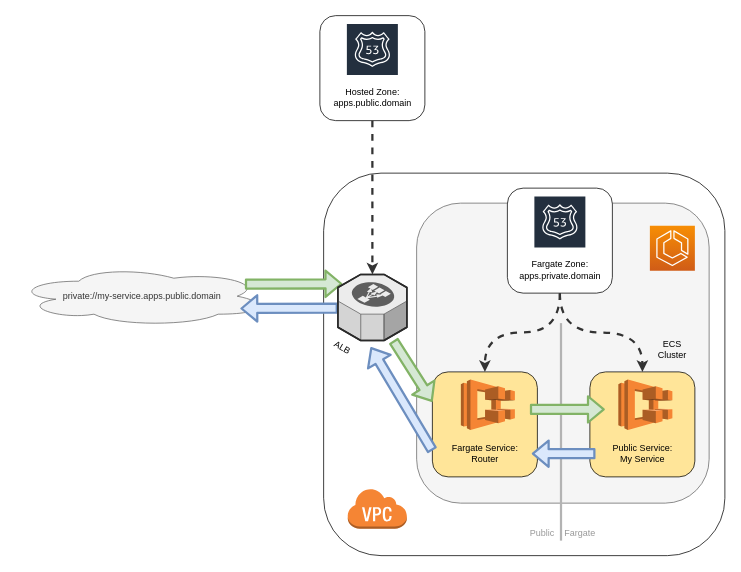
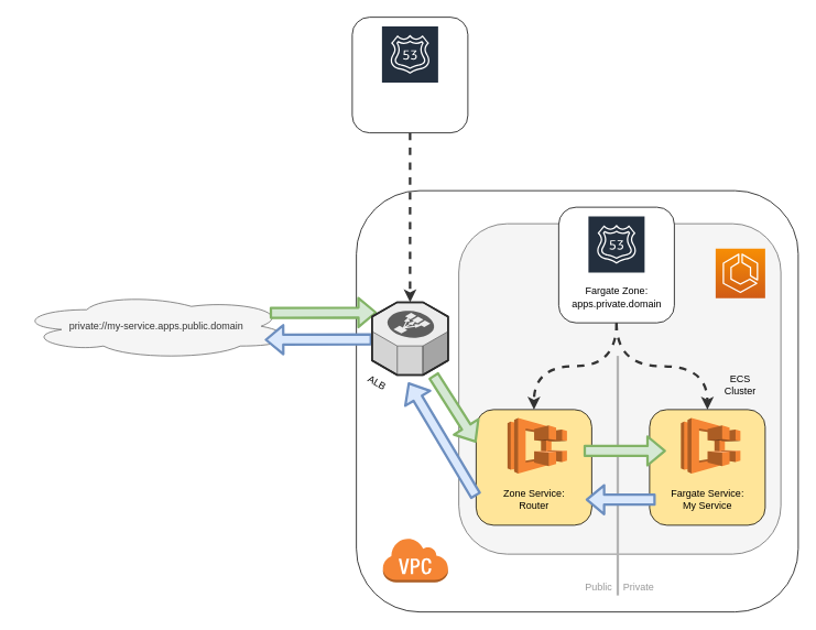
  <mxCell id="0" />
  <mxCell id="1" parent="0" />
  <mxCell id="2" value="" style="rounded=1;whiteSpace=wrap;html=1;" parent="1" vertex="1"><mxGeometry x="431" y="230" width="535" height="510" as="geometry" /></mxCell>
  <mxCell id="3" value="" style="group" parent="1" vertex="1" connectable="0"><mxGeometry x="426" y="20" width="140" height="140" as="geometry" /></mxCell>
  <mxCell id="4" value="" style="rounded=1;whiteSpace=wrap;html=1;fontColor=#B3B3B3;" parent="3" vertex="1"><mxGeometry width="140" height="140" as="geometry" /></mxCell>
  <mxCell id="5" value="" style="outlineConnect=0;fontColor=#232F3E;gradientColor=none;strokeColor=#ffffff;fillColor=#232F3E;dashed=0;verticalLabelPosition=middle;verticalAlign=bottom;align=center;html=1;whiteSpace=wrap;fontSize=10;fontStyle=1;spacing=3;shape=mxgraph.aws4.productIcon;prIcon=mxgraph.aws4.route_53;" parent="3" vertex="1"><mxGeometry x="35" y="10" width="70" height="80" as="geometry" /></mxCell>
- <mxCell id="6" value="Hosted Zone:&lt;br&gt;apps.public.domain" style="text;html=1;strokeColor=none;fillColor=none;align=center;verticalAlign=middle;whiteSpace=wrap;rounded=0;" parent="3" vertex="1"><mxGeometry x="7.5" y="90" width="125" height="38.17" as="geometry" /></mxCell>
  <mxCell id="7" style="edgeStyle=orthogonalEdgeStyle;curved=1;rounded=0;orthogonalLoop=1;jettySize=auto;html=1;dashed=1;strokeColor=#333333;strokeWidth=3;fontColor=#000000;exitX=0.5;exitY=1;exitDx=0;exitDy=0;" parent="1" source="4" target="14" edge="1"><mxGeometry relative="1" as="geometry"><mxPoint x="496" y="220" as="sourcePoint" /></mxGeometry></mxCell>
  <mxCell id="8" value="private://my-service.apps.public.domain" style="ellipse;shape=cloud;whiteSpace=wrap;html=1;fillColor=#f5f5f5;fontColor=#333333;strokeColor=#666666;" parent="1" vertex="1"><mxGeometry x="20" y="354.09" width="338" height="80" as="geometry" /></mxCell>
  <mxCell id="9" value="" style="outlineConnect=0;dashed=0;verticalLabelPosition=bottom;verticalAlign=top;align=center;html=1;shape=mxgraph.aws3.virtual_private_cloud;fillColor=#F58534;gradientColor=none;fontColor=#B3B3B3;" parent="1" vertex="1"><mxGeometry x="462.5" y="650" width="79.5" height="54" as="geometry" /></mxCell>
  <mxCell id="10" value="" style="shape=flexArrow;endArrow=classic;html=1;strokeColor=#82b366;strokeWidth=3;fontColor=#000000;fillColor=#d5e8d4;" parent="1" edge="1"><mxGeometry width="50" height="50" relative="1" as="geometry"><mxPoint x="326" y="378" as="sourcePoint" /><mxPoint x="456" y="377.5" as="targetPoint" /></mxGeometry></mxCell>
  <mxCell id="11" value="" style="shape=flexArrow;endArrow=none;html=1;strokeColor=#6c8ebf;strokeWidth=3;fontColor=#000000;fillColor=#dae8fc;startArrow=block;endFill=0;" parent="1" edge="1"><mxGeometry width="50" height="50" relative="1" as="geometry"><mxPoint x="320" y="410.5" as="sourcePoint" /><mxPoint x="450" y="410" as="targetPoint" /></mxGeometry></mxCell>
- <mxCell id="12" value="Public&amp;nbsp; &amp;nbsp; Fargate" style="text;html=1;strokeColor=none;fillColor=none;align=center;verticalAlign=middle;whiteSpace=wrap;rounded=0;fontColor=#999999;" parent="1" vertex="1"><mxGeometry x="690" y="700" width="120" height="20" as="geometry" /></mxCell>
+ <mxCell id="12" value="Public&amp;nbsp; &amp;nbsp; Private" style="text;html=1;strokeColor=none;fillColor=none;align=center;verticalAlign=middle;whiteSpace=wrap;rounded=0;fontColor=#999999;" parent="1" vertex="1"><mxGeometry x="690" y="700" width="120" height="20" as="geometry" /></mxCell>
  <mxCell id="13" value="" style="rounded=1;whiteSpace=wrap;html=1;fillColor=#f5f5f5;strokeColor=#666666;fontColor=#333333;" parent="1" vertex="1"><mxGeometry x="555" y="270" width="390" height="400" as="geometry" /></mxCell>
  <mxCell id="14" value="" style="verticalLabelPosition=bottom;html=1;verticalAlign=top;strokeWidth=1;align=center;outlineConnect=0;dashed=0;outlineConnect=0;shape=mxgraph.aws3d.elasticLoadBalancing;fillColor=#ECECEC;strokeColor=#5E5E5E;aspect=fixed;" parent="1" vertex="1"><mxGeometry x="450" y="365" width="92" height="88.17" as="geometry" /></mxCell>
  <mxCell id="15" value="" style="group" parent="1" vertex="1" connectable="0"><mxGeometry x="676" y="250" width="140" height="140" as="geometry" /></mxCell>
  <mxCell id="16" value="" style="rounded=1;whiteSpace=wrap;html=1;fontColor=#B3B3B3;" parent="15" vertex="1"><mxGeometry width="140" height="140" as="geometry" /></mxCell>
  <mxCell id="17" value="" style="outlineConnect=0;fontColor=#232F3E;gradientColor=none;strokeColor=#ffffff;fillColor=#232F3E;dashed=0;verticalLabelPosition=middle;verticalAlign=bottom;align=center;html=1;whiteSpace=wrap;fontSize=10;fontStyle=1;spacing=3;shape=mxgraph.aws4.productIcon;prIcon=mxgraph.aws4.route_53;" parent="15" vertex="1"><mxGeometry x="35" y="10" width="70" height="80" as="geometry" /></mxCell>
  <mxCell id="18" value="Fargate Zone:&lt;br&gt;apps.private.domain" style="text;html=1;strokeColor=none;fillColor=none;align=center;verticalAlign=middle;whiteSpace=wrap;rounded=0;" parent="15" vertex="1"><mxGeometry x="7.5" y="90" width="125" height="38.17" as="geometry" /></mxCell>
  <mxCell id="19" value="" style="group" parent="1" vertex="1" connectable="0"><mxGeometry x="576" y="495" width="140" height="140" as="geometry" /></mxCell>
  <mxCell id="20" value="" style="rounded=1;whiteSpace=wrap;html=1;fontColor=#B3B3B3;fillColor=#FFE599;" parent="19" vertex="1"><mxGeometry width="140" height="140" as="geometry" /></mxCell>
- <mxCell id="21" value="Fargate Service:&lt;br&gt;Router" style="text;html=1;strokeColor=none;fillColor=none;align=center;verticalAlign=middle;whiteSpace=wrap;rounded=0;" parent="19" vertex="1"><mxGeometry x="7.5" y="90" width="125" height="38.17" as="geometry" /></mxCell>
+ <mxCell id="21" value="Zone Service:&lt;br&gt;Router" style="text;html=1;strokeColor=none;fillColor=none;align=center;verticalAlign=middle;whiteSpace=wrap;rounded=0;" parent="19" vertex="1"><mxGeometry x="7.5" y="90" width="125" height="38.17" as="geometry" /></mxCell>
  <mxCell id="22" value="" style="outlineConnect=0;dashed=0;verticalLabelPosition=bottom;verticalAlign=top;align=center;html=1;shape=mxgraph.aws3.ecs;fillColor=#F58534;gradientColor=none;" parent="19" vertex="1"><mxGeometry x="38" y="10" width="72" height="67.5" as="geometry" /></mxCell>
  <mxCell id="23" value="" style="group" parent="1" vertex="1" connectable="0"><mxGeometry x="786" y="495" width="140" height="140" as="geometry" /></mxCell>
  <mxCell id="24" value="" style="rounded=1;whiteSpace=wrap;html=1;fontColor=#B3B3B3;fillColor=#FFE599;" parent="23" vertex="1"><mxGeometry width="140" height="140" as="geometry" /></mxCell>
- <mxCell id="25" value="Public Service:&lt;br&gt;My Service" style="text;html=1;strokeColor=none;fillColor=none;align=center;verticalAlign=middle;whiteSpace=wrap;rounded=0;" parent="23" vertex="1"><mxGeometry x="7.5" y="90" width="125" height="38.17" as="geometry" /></mxCell>
+ <mxCell id="25" value="Fargate Service:&lt;br&gt;My Service" style="text;html=1;strokeColor=none;fillColor=none;align=center;verticalAlign=middle;whiteSpace=wrap;rounded=0;" parent="23" vertex="1"><mxGeometry x="7.5" y="90" width="125" height="38.17" as="geometry" /></mxCell>
  <mxCell id="26" value="" style="outlineConnect=0;dashed=0;verticalLabelPosition=bottom;verticalAlign=top;align=center;html=1;shape=mxgraph.aws3.ecs;fillColor=#F58534;gradientColor=none;" parent="23" vertex="1"><mxGeometry x="38" y="10" width="72" height="67.5" as="geometry" /></mxCell>
  <mxCell id="27" style="edgeStyle=orthogonalEdgeStyle;curved=1;rounded=0;orthogonalLoop=1;jettySize=auto;html=1;strokeWidth=3;fontColor=#000000;strokeColor=#333333;dashed=1;" parent="1" source="16" target="20" edge="1"><mxGeometry relative="1" as="geometry" /></mxCell>
  <mxCell id="28" style="edgeStyle=orthogonalEdgeStyle;curved=1;rounded=0;orthogonalLoop=1;jettySize=auto;html=1;dashed=1;strokeColor=#333333;strokeWidth=3;fontColor=#000000;" parent="1" source="16" target="24" edge="1"><mxGeometry relative="1" as="geometry" /></mxCell>
  <mxCell id="29" value="" style="shape=flexArrow;endArrow=classic;html=1;strokeColor=#82b366;strokeWidth=3;fontColor=#000000;fillColor=#d5e8d4;" parent="1" source="14" edge="1"><mxGeometry width="50" height="50" relative="1" as="geometry"><mxPoint x="446" y="535.5" as="sourcePoint" /><mxPoint x="576" y="535" as="targetPoint" /></mxGeometry></mxCell>
  <mxCell id="30" value="" style="shape=flexArrow;endArrow=none;html=1;strokeColor=#6c8ebf;strokeWidth=3;fontColor=#000000;fillColor=#dae8fc;startArrow=block;endFill=0;entryX=0;entryY=0.75;entryDx=0;entryDy=0;" parent="1" target="20" edge="1"><mxGeometry width="50" height="50" relative="1" as="geometry"><mxPoint x="493.757" y="462" as="sourcePoint" /><mxPoint x="552.5" y="583.83" as="targetPoint" /></mxGeometry></mxCell>
  <mxCell id="31" value="" style="points=[[0,0,0],[0.25,0,0],[0.5,0,0],[0.75,0,0],[1,0,0],[0,1,0],[0.25,1,0],[0.5,1,0],[0.75,1,0],[1,1,0],[0,0.25,0],[0,0.5,0],[0,0.75,0],[1,0.25,0],[1,0.5,0],[1,0.75,0]];outlineConnect=0;fontColor=#232F3E;gradientColor=#F78E04;gradientDirection=north;fillColor=#D05C17;strokeColor=#ffffff;dashed=0;verticalLabelPosition=bottom;verticalAlign=top;align=center;html=1;fontSize=12;fontStyle=0;aspect=fixed;shape=mxgraph.aws4.resourceIcon;resIcon=mxgraph.aws4.ecs;" parent="1" vertex="1"><mxGeometry x="866" y="300" width="60" height="60" as="geometry" /></mxCell>
  <mxCell id="32" value="ECS Cluster" style="text;html=1;strokeColor=none;fillColor=none;align=center;verticalAlign=middle;whiteSpace=wrap;rounded=0;fontColor=#000000;" parent="1" vertex="1"><mxGeometry x="876" y="455" width="40" height="20" as="geometry" /></mxCell>
  <mxCell id="33" value="ALB" style="text;html=1;strokeColor=none;fillColor=none;align=center;verticalAlign=middle;whiteSpace=wrap;rounded=0;rotation=30;" vertex="1" parent="1"><mxGeometry x="436" y="453.17" width="40" height="20" as="geometry" /></mxCell>
  <mxCell id="34" value="" style="endArrow=none;html=1;strokeWidth=3;fontColor=#CCCCCC;strokeColor=#B3B3B3;" parent="1" edge="1"><mxGeometry width="50" height="50" relative="1" as="geometry"><mxPoint x="747.5" y="430" as="sourcePoint" /><mxPoint x="747.5" y="720" as="targetPoint" /></mxGeometry></mxCell>
  <mxCell id="35" value="" style="shape=flexArrow;endArrow=classic;html=1;strokeColor=#82b366;strokeWidth=3;fontColor=#000000;fillColor=#d5e8d4;" parent="1" edge="1"><mxGeometry width="50" height="50" relative="1" as="geometry"><mxPoint x="706" y="545" as="sourcePoint" /><mxPoint x="806" y="545" as="targetPoint" /></mxGeometry></mxCell>
  <mxCell id="36" value="" style="shape=flexArrow;endArrow=none;html=1;strokeColor=#6c8ebf;strokeWidth=3;fontColor=#000000;fillColor=#dae8fc;startArrow=block;endFill=0;entryX=0;entryY=0.5;entryDx=0;entryDy=0;exitX=1;exitY=0.5;exitDx=0;exitDy=0;" parent="1" source="21" target="25" edge="1"><mxGeometry width="50" height="50" relative="1" as="geometry"><mxPoint x="765.997" y="587" as="sourcePoint" /><mxPoint x="848.24" y="725" as="targetPoint" /></mxGeometry></mxCell>
